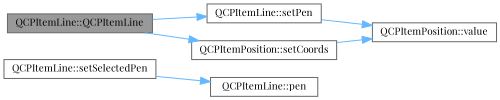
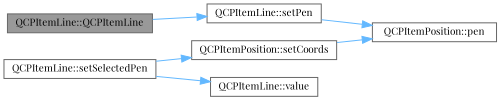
  digraph {
    fontname="Playfair Display"
    rankdir=LR
    node [color=grey40 fillcolor=white fontname="Playfair Display" fontsize=10 shape=box style=filled]
    edge [color=steelblue1 fontname="Playfair Display" fontsize=10 labelfontname=Helvetica labelfontsize=10 style=solid]
    n1 [color=gray40 fillcolor=grey60 fontcolor=black height=0.2 label="QCPItemLine::QCPItemLine" width=0.4]
    n2 [height=0.2 label="QCPItemPosition::setCoords" width=0.4]
    n3 [height=0.2 label="QCPItemLine::setPen" width=0.4]
-   n4 [height=0.2 label="QCPItemPosition::value" width=0.4]
+   n4 [height=0.2 label="QCPItemPosition::pen" width=0.4]
    n5 [height=0.2 label="QCPItemLine::setSelectedPen" width=0.4]
-   n6 [height=0.2 label="QCPItemLine::pen" width=0.4]
-   n1 -> n2
+   n6 [height=0.2 label="QCPItemLine::value" width=0.4]
+   n5 -> n2
    n1 -> n3
    n2 -> n4
    n3 -> n4
    n5 -> n6
  }
